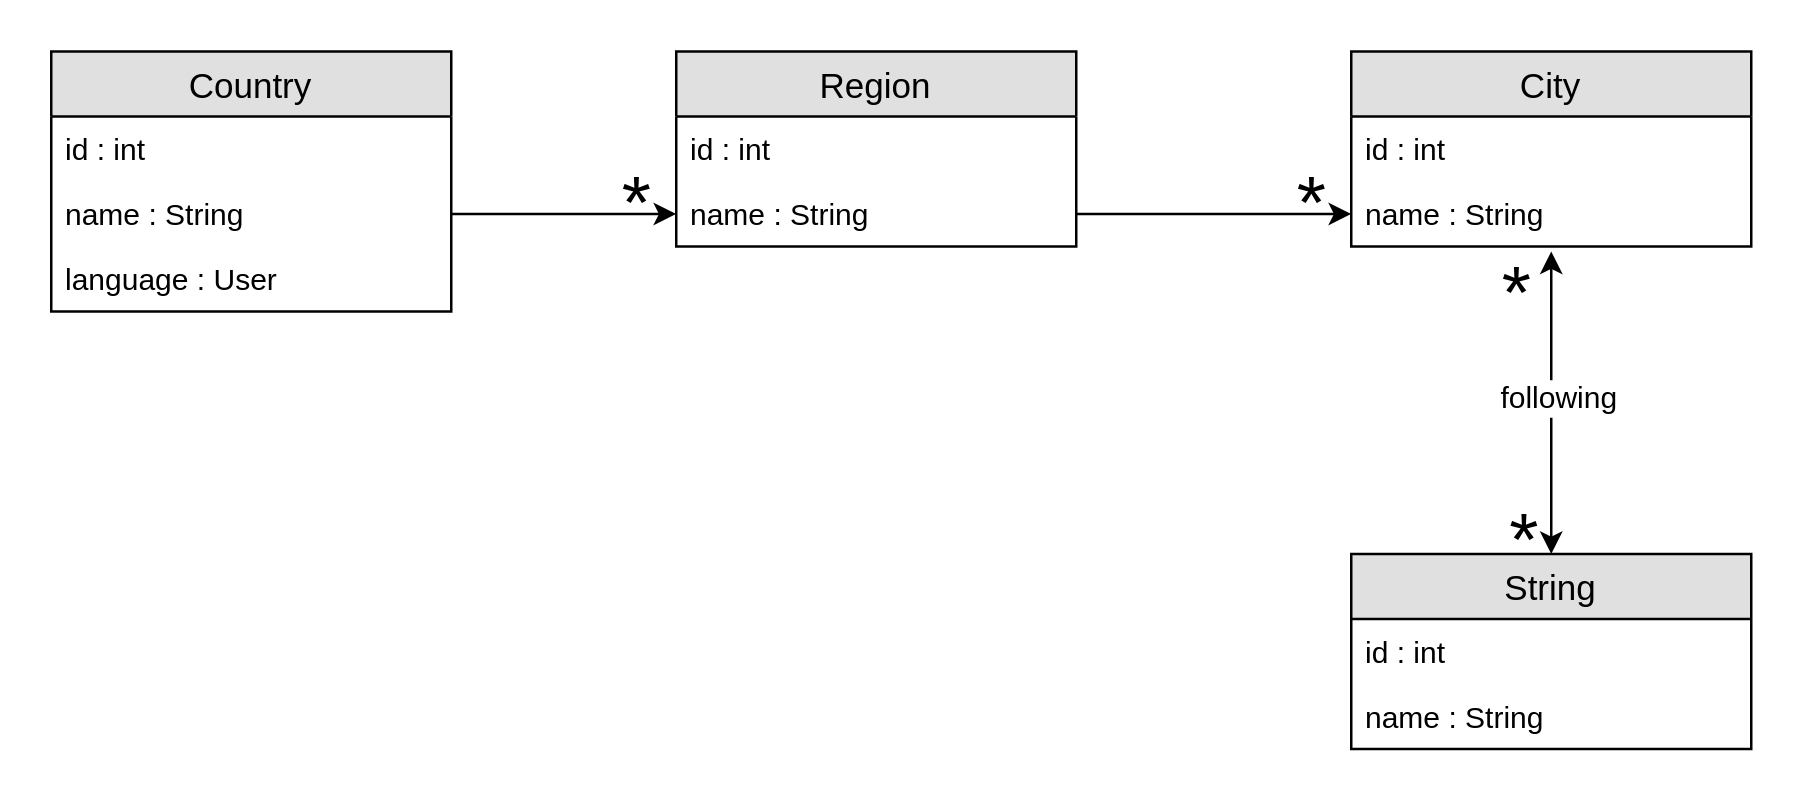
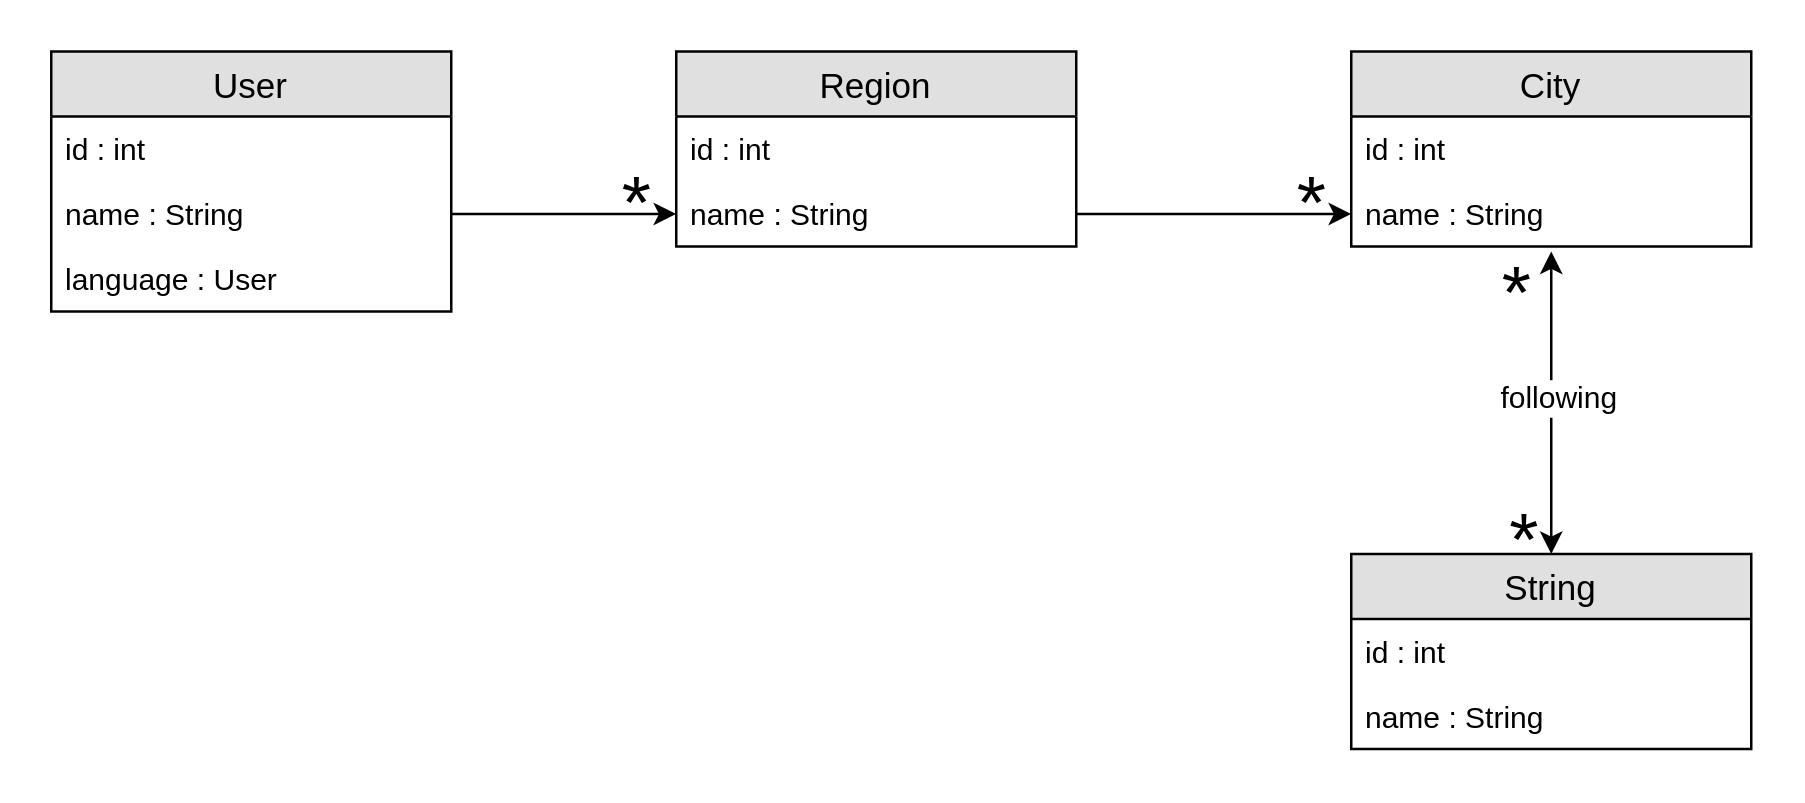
  <mxCell id="0" />
  <mxCell id="1" parent="0" />
- <mxCell id="2" value="Country" style="swimlane;fontStyle=0;childLayout=stackLayout;horizontal=1;startSize=26;fillColor=#e0e0e0;horizontalStack=0;resizeParent=1;resizeParentMax=0;resizeLast=0;collapsible=1;marginBottom=0;swimlaneFillColor=#ffffff;align=center;fontSize=14;" vertex="1" parent="1"><mxGeometry x="20" y="20" width="160" height="104" as="geometry" /></mxCell>
+ <mxCell id="2" value="User" style="swimlane;fontStyle=0;childLayout=stackLayout;horizontal=1;startSize=26;fillColor=#e0e0e0;horizontalStack=0;resizeParent=1;resizeParentMax=0;resizeLast=0;collapsible=1;marginBottom=0;swimlaneFillColor=#ffffff;align=center;fontSize=14;" vertex="1" parent="1"><mxGeometry x="20" y="20" width="160" height="104" as="geometry" /></mxCell>
  <mxCell id="3" value="id : int&#10;" style="text;strokeColor=none;fillColor=none;spacingLeft=4;spacingRight=4;overflow=hidden;rotatable=0;points=[[0,0.5],[1,0.5]];portConstraint=eastwest;fontSize=12;" vertex="1" parent="2"><mxGeometry y="26" width="160" height="26" as="geometry" /></mxCell>
  <mxCell id="4" value="name : String&#10;" style="text;strokeColor=none;fillColor=none;spacingLeft=4;spacingRight=4;overflow=hidden;rotatable=0;points=[[0,0.5],[1,0.5]];portConstraint=eastwest;fontSize=12;" vertex="1" parent="2"><mxGeometry y="52" width="160" height="26" as="geometry" /></mxCell>
  <mxCell id="5" value="language : User&#10;" style="text;strokeColor=none;fillColor=none;spacingLeft=4;spacingRight=4;overflow=hidden;rotatable=0;points=[[0,0.5],[1,0.5]];portConstraint=eastwest;fontSize=12;" vertex="1" parent="2"><mxGeometry y="78" width="160" height="26" as="geometry" /></mxCell>
  <mxCell id="6" style="edgeStyle=orthogonalEdgeStyle;rounded=0;orthogonalLoop=1;jettySize=auto;html=1;exitX=1;exitY=0.5;exitDx=0;exitDy=0;entryX=0;entryY=0.5;entryDx=0;entryDy=0;" edge="1" parent="1" source="4" target="12"><mxGeometry relative="1" as="geometry" /></mxCell>
  <mxCell id="7" value="&lt;div style=&quot;font-size: 30px&quot;&gt;&lt;font style=&quot;font-size: 30px&quot;&gt;*&lt;/font&gt;&lt;/div&gt;" style="text;html=1;align=center;verticalAlign=middle;resizable=0;points=[];labelBackgroundColor=none;" vertex="1" connectable="0" parent="6"><mxGeometry x="0.723" y="-2" relative="1" as="geometry"><mxPoint x="-5" y="-8" as="offset" /></mxGeometry></mxCell>
  <mxCell id="8" value="&lt;div style=&quot;font-size: 30px&quot;&gt;&lt;font style=&quot;font-size: 30px&quot;&gt;*&lt;/font&gt;&lt;/div&gt;" style="text;html=1;align=center;verticalAlign=middle;resizable=0;points=[];labelBackgroundColor=none;" vertex="1" connectable="0" parent="1"><mxGeometry x="525" y="86" as="geometry"><mxPoint x="-2" y="-7" as="offset" /></mxGeometry></mxCell>
  <mxCell id="9" style="edgeStyle=orthogonalEdgeStyle;rounded=0;orthogonalLoop=1;jettySize=auto;html=1;entryX=0;entryY=0.5;entryDx=0;entryDy=0;exitX=1;exitY=0.5;exitDx=0;exitDy=0;" edge="1" parent="1" source="12" target="15"><mxGeometry relative="1" as="geometry" /></mxCell>
  <mxCell id="10" value="Region" style="swimlane;fontStyle=0;childLayout=stackLayout;horizontal=1;startSize=26;fillColor=#e0e0e0;horizontalStack=0;resizeParent=1;resizeParentMax=0;resizeLast=0;collapsible=1;marginBottom=0;swimlaneFillColor=#ffffff;align=center;fontSize=14;" vertex="1" parent="1"><mxGeometry x="270" y="20" width="160" height="78" as="geometry" /></mxCell>
  <mxCell id="11" value="id : int" style="text;strokeColor=none;fillColor=none;spacingLeft=4;spacingRight=4;overflow=hidden;rotatable=0;points=[[0,0.5],[1,0.5]];portConstraint=eastwest;fontSize=12;" vertex="1" parent="10"><mxGeometry y="26" width="160" height="26" as="geometry" /></mxCell>
  <mxCell id="12" value="name : String" style="text;strokeColor=none;fillColor=none;spacingLeft=4;spacingRight=4;overflow=hidden;rotatable=0;points=[[0,0.5],[1,0.5]];portConstraint=eastwest;fontSize=12;" vertex="1" parent="10"><mxGeometry y="52" width="160" height="26" as="geometry" /></mxCell>
  <mxCell id="13" value="City" style="swimlane;fontStyle=0;childLayout=stackLayout;horizontal=1;startSize=26;fillColor=#e0e0e0;horizontalStack=0;resizeParent=1;resizeParentMax=0;resizeLast=0;collapsible=1;marginBottom=0;swimlaneFillColor=#ffffff;align=center;fontSize=14;" vertex="1" parent="1"><mxGeometry x="540" y="20" width="160" height="78" as="geometry" /></mxCell>
  <mxCell id="14" value="id : int&#10;" style="text;strokeColor=none;fillColor=none;spacingLeft=4;spacingRight=4;overflow=hidden;rotatable=0;points=[[0,0.5],[1,0.5]];portConstraint=eastwest;fontSize=12;" vertex="1" parent="13"><mxGeometry y="26" width="160" height="26" as="geometry" /></mxCell>
  <mxCell id="15" value="name : String" style="text;strokeColor=none;fillColor=none;spacingLeft=4;spacingRight=4;overflow=hidden;rotatable=0;points=[[0,0.5],[1,0.5]];portConstraint=eastwest;fontSize=12;" vertex="1" parent="13"><mxGeometry y="52" width="160" height="26" as="geometry" /></mxCell>
  <mxCell id="16" style="edgeStyle=orthogonalEdgeStyle;rounded=0;orthogonalLoop=1;jettySize=auto;html=1;startArrow=classic;startFill=1;" edge="1" parent="1" source="18"><mxGeometry relative="1" as="geometry"><mxPoint x="620" y="100" as="targetPoint" /></mxGeometry></mxCell>
  <mxCell id="17" value="&lt;font style=&quot;font-size: 12px&quot;&gt;following&lt;/font&gt;" style="text;html=1;align=center;verticalAlign=middle;resizable=0;points=[];labelBackgroundColor=#ffffff;" vertex="1" connectable="0" parent="16"><mxGeometry x="0.24" y="-3" relative="1" as="geometry"><mxPoint x="-1" y="12" as="offset" /></mxGeometry></mxCell>
  <mxCell id="18" value="String" style="swimlane;fontStyle=0;childLayout=stackLayout;horizontal=1;startSize=26;fillColor=#e0e0e0;horizontalStack=0;resizeParent=1;resizeParentMax=0;resizeLast=0;collapsible=1;marginBottom=0;swimlaneFillColor=#ffffff;align=center;fontSize=14;" vertex="1" parent="1"><mxGeometry x="540" y="221" width="160" height="78" as="geometry" /></mxCell>
  <mxCell id="19" value="id : int&#10;" style="text;strokeColor=none;fillColor=none;spacingLeft=4;spacingRight=4;overflow=hidden;rotatable=0;points=[[0,0.5],[1,0.5]];portConstraint=eastwest;fontSize=12;" vertex="1" parent="18"><mxGeometry y="26" width="160" height="26" as="geometry" /></mxCell>
  <mxCell id="20" value="name : String" style="text;strokeColor=none;fillColor=none;spacingLeft=4;spacingRight=4;overflow=hidden;rotatable=0;points=[[0,0.5],[1,0.5]];portConstraint=eastwest;fontSize=12;" vertex="1" parent="18"><mxGeometry y="52" width="160" height="26" as="geometry" /></mxCell>
  <mxCell id="21" value="&lt;div style=&quot;font-size: 30px&quot;&gt;&lt;font style=&quot;font-size: 30px&quot;&gt;*&lt;/font&gt;&lt;/div&gt;" style="text;html=1;align=center;verticalAlign=middle;resizable=0;points=[];labelBackgroundColor=none;" vertex="1" connectable="0" parent="1"><mxGeometry x="607" y="122" as="geometry"><mxPoint x="-2" y="-7" as="offset" /></mxGeometry></mxCell>
  <mxCell id="22" value="&lt;div style=&quot;font-size: 30px&quot;&gt;&lt;font style=&quot;font-size: 30px&quot;&gt;*&lt;/font&gt;&lt;/div&gt;" style="text;html=1;align=center;verticalAlign=middle;resizable=0;points=[];labelBackgroundColor=none;" vertex="1" connectable="0" parent="1"><mxGeometry x="610" y="221" as="geometry"><mxPoint x="-2" y="-7" as="offset" /></mxGeometry></mxCell>
